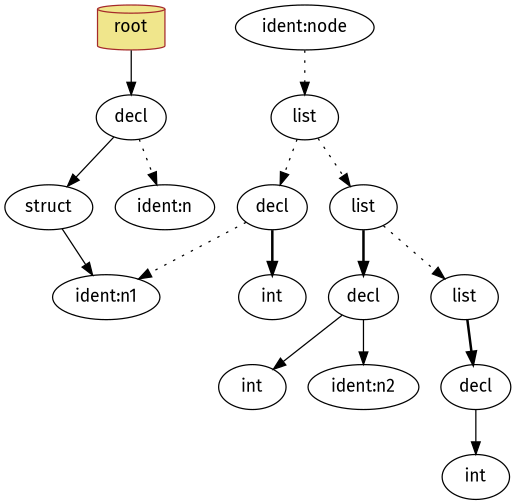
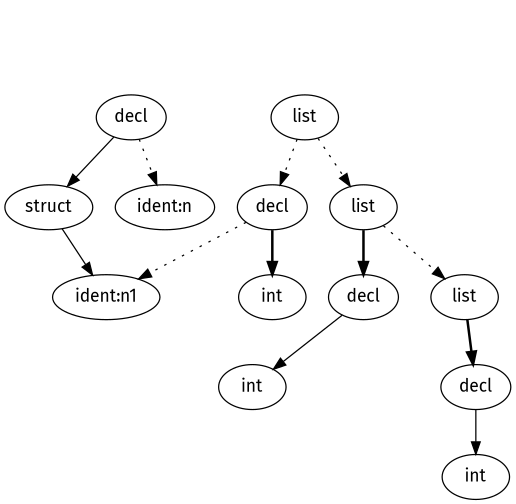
  digraph {
    fontname="Fira Sans"
    node [fontname="Fira Sans"]
    edge [fontname="Fira Sans" style=solid]
-   n1 [color=brown fillcolor=khaki label=root shape=cylinder style=filled]
    n2 [label=<decl>]
    n3 [label=<struct>]
    n4 [label=<ident:n>]
    n5 [label=<ident:n1>]
-   n6 [label=<ident:node>]
    n7 [label=<list>]
    n8 [label=<decl>]
    n9 [label=<list>]
    n10 [label=<int>]
    n11 [label=<decl>]
    n12 [label=<list>]
    n13 [label=<int>]
-   n14 [label=<ident:n2>]
    n15 [label=<decl>]
    n16 [label=<int>]
-   n1 -> n2
    n2 -> n3
    n2 -> n4 [style=dotted]
    n3 -> n5
-   n6 -> n7 [style=dotted]
    n7 -> n8 [style=dotted]
    n7 -> n9 [style=dotted]
    n8 -> n5 [style=dotted]
    n8 -> n10 [style=bold]
    n9 -> n11 [style=bold]
    n9 -> n12 [style=dotted]
    n11 -> n13
-   n11 -> n14
    n12 -> n15 [style=bold]
    n15 -> n16
  }
